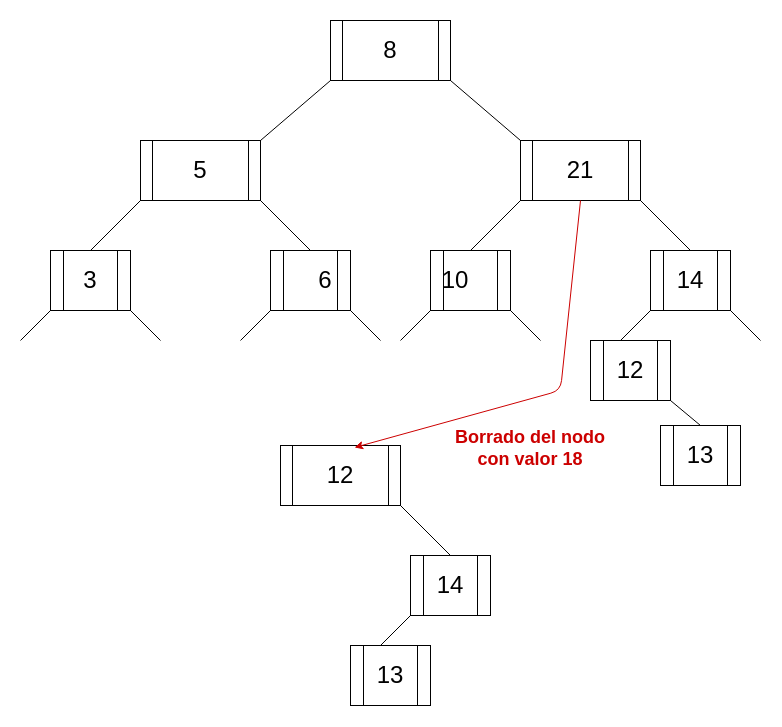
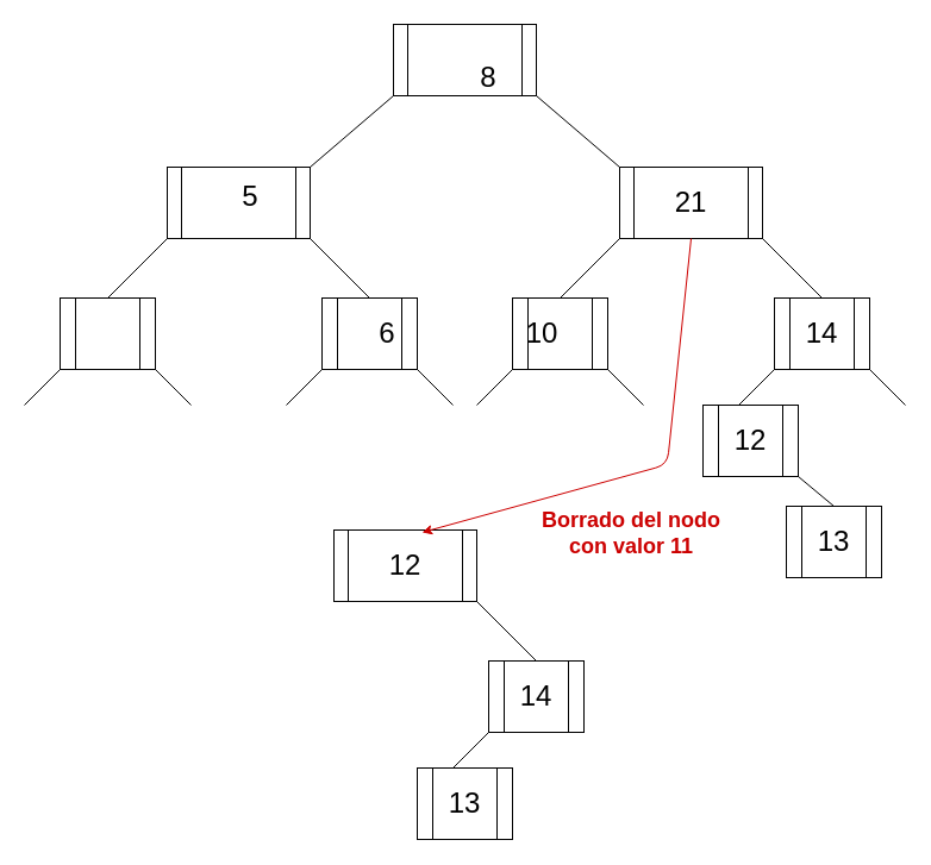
  <mxCell id="0" />
  <mxCell id="1" parent="0" />
  <mxCell id="2" value="" style="shape=process;whiteSpace=wrap;html=1;backgroundOutline=1;" vertex="1" parent="1"><mxGeometry x="330" y="20" width="120" height="60" as="geometry" /></mxCell>
  <mxCell id="3" value="" style="endArrow=none;html=1;exitX=1;exitY=0;exitDx=0;exitDy=0;" edge="1" parent="1" source="4"><mxGeometry width="50" height="50" relative="1" as="geometry"><mxPoint x="280" y="130" as="sourcePoint" /><mxPoint x="330" y="80" as="targetPoint" /></mxGeometry></mxCell>
  <mxCell id="4" value="" style="shape=process;whiteSpace=wrap;html=1;backgroundOutline=1;" vertex="1" parent="1"><mxGeometry x="140" y="140" width="120" height="60" as="geometry" /></mxCell>
  <mxCell id="5" value="" style="endArrow=none;html=1;" edge="1" parent="1"><mxGeometry width="50" height="50" relative="1" as="geometry"><mxPoint x="90" y="250" as="sourcePoint" /><mxPoint x="140" y="200" as="targetPoint" /></mxGeometry></mxCell>
  <mxCell id="6" value="" style="endArrow=none;html=1;" edge="1" parent="1"><mxGeometry width="50" height="50" relative="1" as="geometry"><mxPoint x="310" y="250" as="sourcePoint" /><mxPoint x="260" y="200" as="targetPoint" /></mxGeometry></mxCell>
  <mxCell id="7" value="" style="endArrow=none;html=1;" edge="1" parent="1"><mxGeometry width="50" height="50" relative="1" as="geometry"><mxPoint x="20" y="340" as="sourcePoint" /><mxPoint x="50" y="310" as="targetPoint" /></mxGeometry></mxCell>
  <mxCell id="8" value="" style="endArrow=none;html=1;" edge="1" parent="1"><mxGeometry width="50" height="50" relative="1" as="geometry"><mxPoint x="160" y="340" as="sourcePoint" /><mxPoint x="130" y="310" as="targetPoint" /></mxGeometry></mxCell>
  <mxCell id="9" value="" style="shape=process;whiteSpace=wrap;html=1;backgroundOutline=1;size=0.167;" vertex="1" parent="1"><mxGeometry x="270" y="250" width="80" height="60" as="geometry" /></mxCell>
  <mxCell id="10" value="" style="shape=process;whiteSpace=wrap;html=1;backgroundOutline=1;size=0.167;" vertex="1" parent="1"><mxGeometry x="50" y="250" width="80" height="60" as="geometry" /></mxCell>
  <mxCell id="11" value="" style="endArrow=none;html=1;" edge="1" parent="1"><mxGeometry width="50" height="50" relative="1" as="geometry"><mxPoint x="240" y="340" as="sourcePoint" /><mxPoint x="270" y="310" as="targetPoint" /></mxGeometry></mxCell>
  <mxCell id="12" value="" style="endArrow=none;html=1;" edge="1" parent="1"><mxGeometry width="50" height="50" relative="1" as="geometry"><mxPoint x="380" y="340" as="sourcePoint" /><mxPoint x="350" y="310" as="targetPoint" /></mxGeometry></mxCell>
  <mxCell id="13" value="" style="endArrow=none;html=1;exitX=0;exitY=0;exitDx=0;exitDy=0;" edge="1" parent="1" source="14"><mxGeometry width="50" height="50" relative="1" as="geometry"><mxPoint x="500" y="130" as="sourcePoint" /><mxPoint x="450" y="80" as="targetPoint" /></mxGeometry></mxCell>
  <mxCell id="14" value="" style="shape=process;whiteSpace=wrap;html=1;backgroundOutline=1;" vertex="1" parent="1"><mxGeometry x="520" y="140" width="120" height="60" as="geometry" /></mxCell>
  <mxCell id="15" value="" style="endArrow=none;html=1;" edge="1" parent="1"><mxGeometry width="50" height="50" relative="1" as="geometry"><mxPoint x="470" y="250" as="sourcePoint" /><mxPoint x="520" y="200" as="targetPoint" /></mxGeometry></mxCell>
  <mxCell id="16" value="" style="endArrow=none;html=1;" edge="1" parent="1"><mxGeometry width="50" height="50" relative="1" as="geometry"><mxPoint x="690" y="250" as="sourcePoint" /><mxPoint x="640" y="200" as="targetPoint" /></mxGeometry></mxCell>
  <mxCell id="17" value="" style="endArrow=none;html=1;" edge="1" parent="1"><mxGeometry width="50" height="50" relative="1" as="geometry"><mxPoint x="400" y="340" as="sourcePoint" /><mxPoint x="430" y="310" as="targetPoint" /></mxGeometry></mxCell>
  <mxCell id="18" value="" style="endArrow=none;html=1;" edge="1" parent="1"><mxGeometry width="50" height="50" relative="1" as="geometry"><mxPoint x="540" y="340" as="sourcePoint" /><mxPoint x="510" y="310" as="targetPoint" /></mxGeometry></mxCell>
  <mxCell id="19" value="" style="shape=process;whiteSpace=wrap;html=1;backgroundOutline=1;size=0.167;" vertex="1" parent="1"><mxGeometry x="650" y="250" width="80" height="60" as="geometry" /></mxCell>
  <mxCell id="20" value="" style="shape=process;whiteSpace=wrap;html=1;backgroundOutline=1;size=0.167;" vertex="1" parent="1"><mxGeometry x="430" y="250" width="80" height="60" as="geometry" /></mxCell>
  <mxCell id="21" value="" style="endArrow=none;html=1;" edge="1" parent="1"><mxGeometry width="50" height="50" relative="1" as="geometry"><mxPoint x="620" y="340" as="sourcePoint" /><mxPoint x="650" y="310" as="targetPoint" /></mxGeometry></mxCell>
  <mxCell id="22" value="" style="endArrow=none;html=1;" edge="1" parent="1"><mxGeometry width="50" height="50" relative="1" as="geometry"><mxPoint x="760" y="340" as="sourcePoint" /><mxPoint x="730" y="310" as="targetPoint" /></mxGeometry></mxCell>
- <mxCell id="23" value="8" style="text;html=1;strokeColor=none;fillColor=none;align=center;verticalAlign=middle;whiteSpace=wrap;rounded=0;fontSize=24;" vertex="1" parent="1"><mxGeometry x="370" y="40" width="40" height="20" as="geometry" /></mxCell>
- <mxCell id="24" value="5" style="text;html=1;strokeColor=none;fillColor=none;align=center;verticalAlign=middle;whiteSpace=wrap;rounded=0;fontSize=24;" vertex="1" parent="1"><mxGeometry x="180" y="160" width="40" height="20" as="geometry" /></mxCell>
- <mxCell id="25" value="3" style="text;html=1;strokeColor=none;fillColor=none;align=center;verticalAlign=middle;whiteSpace=wrap;rounded=0;fontSize=24;" vertex="1" parent="1"><mxGeometry x="70" y="270" width="40" height="20" as="geometry" /></mxCell>
+ <mxCell id="23" value="8" style="text;html=1;strokeColor=none;fillColor=none;align=center;verticalAlign=middle;whiteSpace=wrap;rounded=0;fontSize=24;" vertex="1" parent="1"><mxGeometry x="390" y="55" width="40" height="20" as="geometry" /></mxCell>
+ <mxCell id="24" value="5" style="text;html=1;strokeColor=none;fillColor=none;align=center;verticalAlign=middle;whiteSpace=wrap;rounded=0;fontSize=24;" vertex="1" parent="1"><mxGeometry x="190" y="155" width="40" height="20" as="geometry" /></mxCell>
  <mxCell id="26" value="6" style="text;html=1;strokeColor=none;fillColor=none;align=center;verticalAlign=middle;whiteSpace=wrap;rounded=0;fontSize=24;" vertex="1" parent="1"><mxGeometry x="305" y="270" width="40" height="20" as="geometry" /></mxCell>
  <mxCell id="27" value="21" style="text;html=1;strokeColor=none;fillColor=none;align=center;verticalAlign=middle;whiteSpace=wrap;rounded=0;fontSize=24;" vertex="1" parent="1"><mxGeometry x="560" y="160" width="40" height="20" as="geometry" /></mxCell>
  <mxCell id="28" value="10" style="text;html=1;strokeColor=none;fillColor=none;align=center;verticalAlign=middle;whiteSpace=wrap;rounded=0;fontSize=24;" vertex="1" parent="1"><mxGeometry x="435" y="270" width="40" height="20" as="geometry" /></mxCell>
  <mxCell id="29" value="14" style="text;html=1;strokeColor=none;fillColor=none;align=center;verticalAlign=middle;whiteSpace=wrap;rounded=0;fontSize=24;" vertex="1" parent="1"><mxGeometry x="670" y="270" width="40" height="20" as="geometry" /></mxCell>
  <mxCell id="30" value="" style="shape=process;whiteSpace=wrap;html=1;backgroundOutline=1;size=0.167;" vertex="1" parent="1"><mxGeometry x="590" y="340" width="80" height="60" as="geometry" /></mxCell>
  <mxCell id="31" value="12" style="text;html=1;strokeColor=none;fillColor=none;align=center;verticalAlign=middle;whiteSpace=wrap;rounded=0;fontSize=24;" vertex="1" parent="1"><mxGeometry x="610" y="360" width="40" height="20" as="geometry" /></mxCell>
  <mxCell id="32" value="" style="shape=process;whiteSpace=wrap;html=1;backgroundOutline=1;size=0.167;" vertex="1" parent="1"><mxGeometry x="660" y="425" width="80" height="60" as="geometry" /></mxCell>
  <mxCell id="33" value="13" style="text;html=1;strokeColor=none;fillColor=none;align=center;verticalAlign=middle;whiteSpace=wrap;rounded=0;fontSize=24;" vertex="1" parent="1"><mxGeometry x="680" y="445" width="40" height="20" as="geometry" /></mxCell>
  <mxCell id="34" value="" style="endArrow=none;html=1;fontSize=24;entryX=0.5;entryY=0;entryDx=0;entryDy=0;" edge="1" parent="1" target="32"><mxGeometry width="50" height="50" relative="1" as="geometry"><mxPoint x="670" y="400" as="sourcePoint" /><mxPoint x="720" y="350" as="targetPoint" /></mxGeometry></mxCell>
  <mxCell id="35" value="" style="shape=process;whiteSpace=wrap;html=1;backgroundOutline=1;" vertex="1" parent="1"><mxGeometry x="280" y="445" width="120" height="60" as="geometry" /></mxCell>
  <mxCell id="36" value="" style="endArrow=none;html=1;" edge="1" parent="1"><mxGeometry width="50" height="50" relative="1" as="geometry"><mxPoint x="450" y="555" as="sourcePoint" /><mxPoint x="400" y="505" as="targetPoint" /></mxGeometry></mxCell>
  <mxCell id="37" value="" style="shape=process;whiteSpace=wrap;html=1;backgroundOutline=1;size=0.167;" vertex="1" parent="1"><mxGeometry x="410" y="555" width="80" height="60" as="geometry" /></mxCell>
  <mxCell id="38" value="" style="endArrow=none;html=1;" edge="1" parent="1"><mxGeometry width="50" height="50" relative="1" as="geometry"><mxPoint x="380" y="645" as="sourcePoint" /><mxPoint x="410" y="615" as="targetPoint" /></mxGeometry></mxCell>
  <mxCell id="39" value="12" style="text;html=1;strokeColor=none;fillColor=none;align=center;verticalAlign=middle;whiteSpace=wrap;rounded=0;fontSize=24;" vertex="1" parent="1"><mxGeometry x="320" y="465" width="40" height="20" as="geometry" /></mxCell>
  <mxCell id="40" value="14" style="text;html=1;strokeColor=none;fillColor=none;align=center;verticalAlign=middle;whiteSpace=wrap;rounded=0;fontSize=24;" vertex="1" parent="1"><mxGeometry x="430" y="575" width="40" height="20" as="geometry" /></mxCell>
  <mxCell id="41" value="" style="shape=process;whiteSpace=wrap;html=1;backgroundOutline=1;size=0.167;" vertex="1" parent="1"><mxGeometry x="350" y="645" width="80" height="60" as="geometry" /></mxCell>
  <mxCell id="42" value="13" style="text;html=1;strokeColor=none;fillColor=none;align=center;verticalAlign=middle;whiteSpace=wrap;rounded=0;fontSize=24;" vertex="1" parent="1"><mxGeometry x="370" y="665" width="40" height="20" as="geometry" /></mxCell>
  <mxCell id="43" value="" style="endArrow=classic;html=1;fontSize=24;exitX=0.5;exitY=1;exitDx=0;exitDy=0;entryX=0.617;entryY=0.033;entryDx=0;entryDy=0;entryPerimeter=0;fontColor=#CC0000;strokeColor=#CC0000;" edge="1" parent="1" source="14" target="35"><mxGeometry width="50" height="50" relative="1" as="geometry"><mxPoint x="400" y="410" as="sourcePoint" /><mxPoint x="450" y="360" as="targetPoint" /><Array as="points"><mxPoint x="560" y="390" /></Array></mxGeometry></mxCell>
- <mxCell id="44" value="Borrado del nodo con valor 18" style="text;html=1;strokeColor=none;fillColor=none;align=center;verticalAlign=middle;whiteSpace=wrap;rounded=0;fontSize=18;fontColor=#CC0000;fontStyle=1" vertex="1" parent="1"><mxGeometry x="440" y="425" width="180" height="45" as="geometry" /></mxCell>
+ <mxCell id="44" value="Borrado del nodo con valor 11" style="text;html=1;strokeColor=none;fillColor=none;align=center;verticalAlign=middle;whiteSpace=wrap;rounded=0;fontSize=18;fontColor=#CC0000;fontStyle=1" vertex="1" parent="1"><mxGeometry x="440" y="425" width="180" height="45" as="geometry" /></mxCell>
